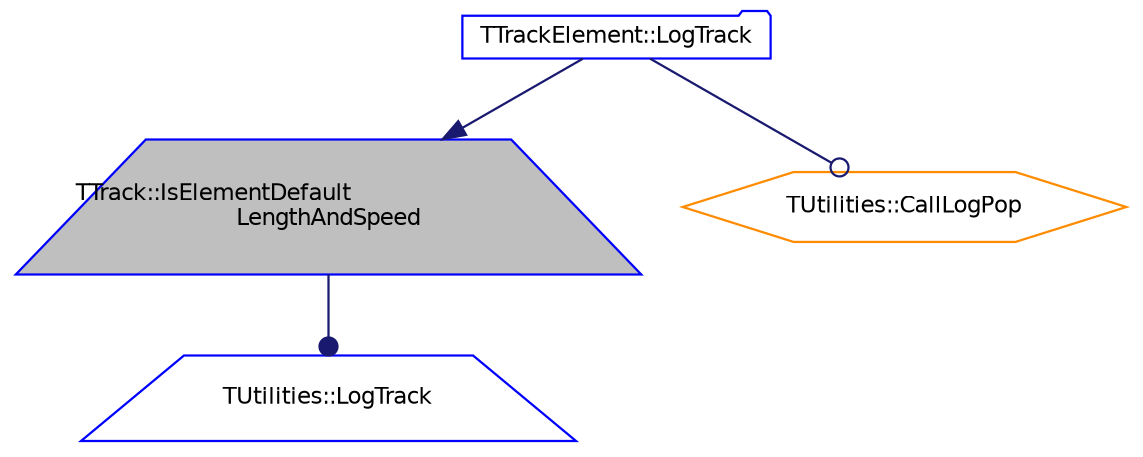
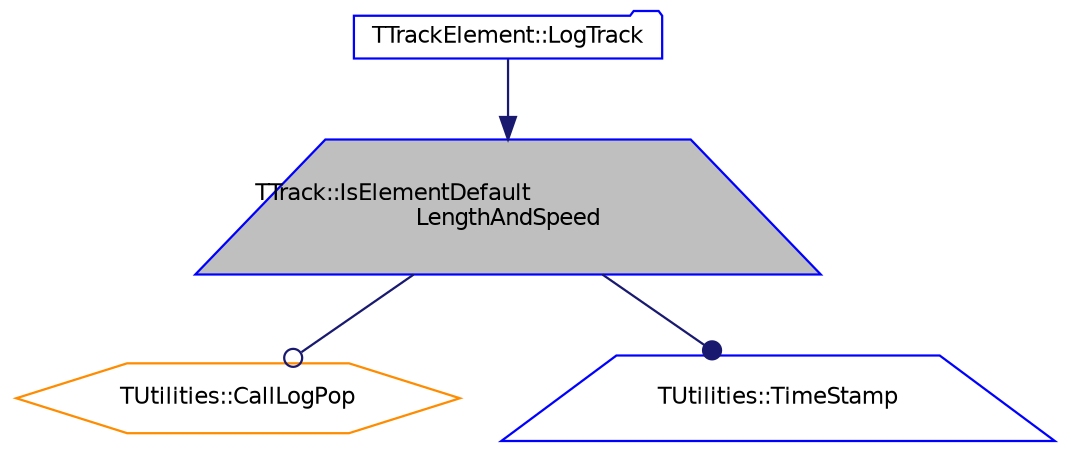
  digraph {
    rankdir=TB
    node [color=blue fillcolor=white fontname=Helvetica fontsize=10 shape=trapezium style=filled]
    edge [color=midnightblue fontname=Helvetica fontsize=10 labelfontname=Helvetica labelfontsize=10 style=solid]
    n1 [fillcolor=grey75 fontcolor=black height=0.2 label="TTrack::IsElementDefault\lLengthAndSpeed" width=0.4]
    n2 [color=darkorange height=0.2 label="TUtilities::CallLogPop" shape=hexagon width=0.4]
-   n3 [height=0.2 label="TUtilities::LogTrack" width=0.4]
+   n3 [height=0.2 label="TUtilities::TimeStamp" width=0.4]
    n4 [height=0.2 label="TTrackElement::LogTrack" shape=folder width=0.4]
-   n4 -> n2 [arrowhead=odot]
+   n1 -> n2 [arrowhead=odot]
    n1 -> n3 [arrowhead=dot]
    n4 -> n1 [arrowhead=normal]
  }
